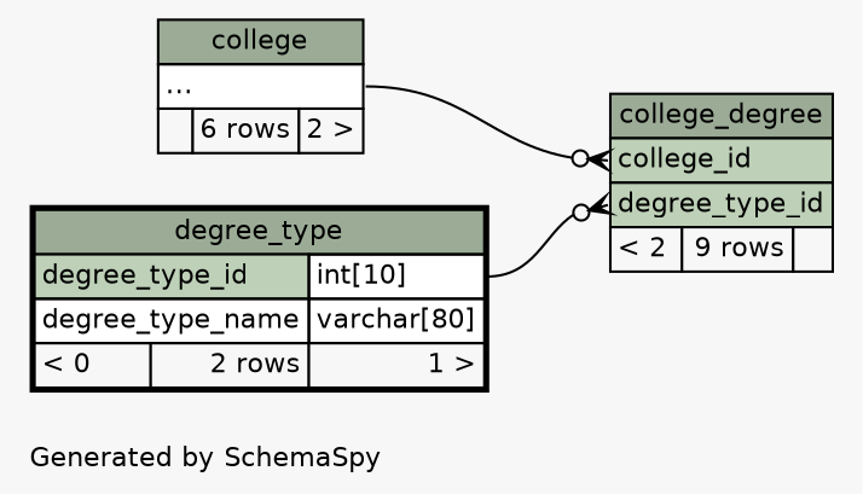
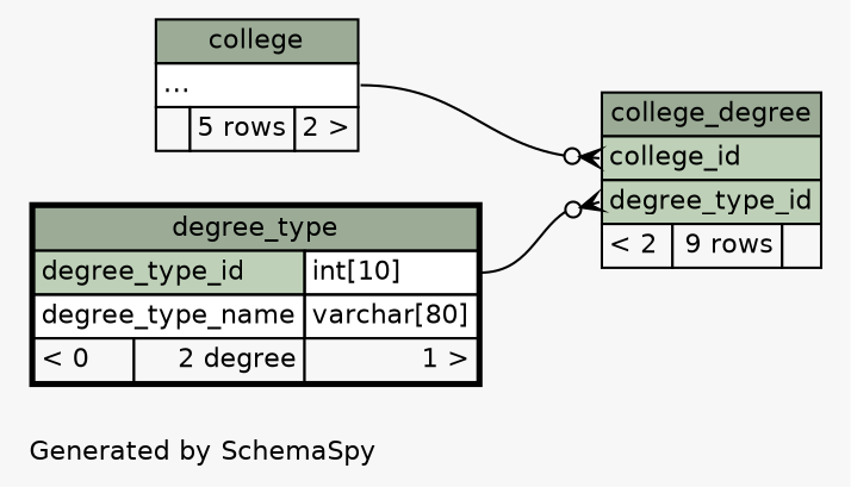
  digraph {
    bgcolor="#f7f7f7"
    fontname=Helvetica
    fontsize=11
    label="\nGenerated by SchemaSpy"
    labeljust=l
    nodesep=0.18
    rankdir=RL
    ranksep=0.46
    node [fontname=Helvetica fontsize=11 shape=plaintext]
    edge [arrowhead=none arrowsize=0.8 arrowtail=crowodot dir=back]
    n1 [label=<     <TABLE BORDER="0" CELLBORDER="1" CELLSPACING="0" BGCOLOR="#ffffff">       <TR><TD COLSPAN="3" BGCOLOR="#9bab96" ALIGN="CENTER">college_degree</TD></TR>       <TR><TD PORT="college_id" COLSPAN="3" BGCOLOR="#bed1b8" ALIGN="LEFT">college_id</TD></TR>       <TR><TD PORT="degree_type_id" COLSPAN="3" BGCOLOR="#bed1b8" ALIGN="LEFT">degree_type_id</TD></TR>       <TR><TD ALIGN="LEFT" BGCOLOR="#f7f7f7">&lt; 2</TD><TD ALIGN="RIGHT" BGCOLOR="#f7f7f7">9 rows</TD><TD ALIGN="RIGHT" BGCOLOR="#f7f7f7">  </TD></TR>     </TABLE>>]
-   n2 [label=<     <TABLE BORDER="0" CELLBORDER="1" CELLSPACING="0" BGCOLOR="#ffffff">       <TR><TD COLSPAN="3" BGCOLOR="#9bab96" ALIGN="CENTER">college</TD></TR>       <TR><TD PORT="elipses" COLSPAN="3" ALIGN="LEFT">...</TD></TR>       <TR><TD ALIGN="LEFT" BGCOLOR="#f7f7f7">  </TD><TD ALIGN="RIGHT" BGCOLOR="#f7f7f7">6 rows</TD><TD ALIGN="RIGHT" BGCOLOR="#f7f7f7">2 &gt;</TD></TR>     </TABLE>>]
-   n3 [label=<     <TABLE BORDER="2" CELLBORDER="1" CELLSPACING="0" BGCOLOR="#ffffff">       <TR><TD COLSPAN="3" BGCOLOR="#9bab96" ALIGN="CENTER">degree_type</TD></TR>       <TR><TD PORT="degree_type_id" COLSPAN="2" BGCOLOR="#bed1b8" ALIGN="LEFT">degree_type_id</TD><TD PORT="degree_type_id.type" ALIGN="LEFT">int[10]</TD></TR>       <TR><TD PORT="degree_type_name" COLSPAN="2" ALIGN="LEFT">degree_type_name</TD><TD PORT="degree_type_name.type" ALIGN="LEFT">varchar[80]</TD></TR>       <TR><TD ALIGN="LEFT" BGCOLOR="#f7f7f7">&lt; 0</TD><TD ALIGN="RIGHT" BGCOLOR="#f7f7f7">2 rows</TD><TD ALIGN="RIGHT" BGCOLOR="#f7f7f7">1 &gt;</TD></TR>     </TABLE>>]
+   n2 [label=<     <TABLE BORDER="0" CELLBORDER="1" CELLSPACING="0" BGCOLOR="#ffffff">       <TR><TD COLSPAN="3" BGCOLOR="#9bab96" ALIGN="CENTER">college</TD></TR>       <TR><TD PORT="elipses" COLSPAN="3" ALIGN="LEFT">...</TD></TR>       <TR><TD ALIGN="LEFT" BGCOLOR="#f7f7f7">  </TD><TD ALIGN="RIGHT" BGCOLOR="#f7f7f7">5 rows</TD><TD ALIGN="RIGHT" BGCOLOR="#f7f7f7">2 &gt;</TD></TR>     </TABLE>>]
+   n3 [label=<     <TABLE BORDER="2" CELLBORDER="1" CELLSPACING="0" BGCOLOR="#ffffff">       <TR><TD COLSPAN="3" BGCOLOR="#9bab96" ALIGN="CENTER">degree_type</TD></TR>       <TR><TD PORT="degree_type_id" COLSPAN="2" BGCOLOR="#bed1b8" ALIGN="LEFT">degree_type_id</TD><TD PORT="degree_type_id.type" ALIGN="LEFT">int[10]</TD></TR>       <TR><TD PORT="degree_type_name" COLSPAN="2" ALIGN="LEFT">degree_type_name</TD><TD PORT="degree_type_name.type" ALIGN="LEFT">varchar[80]</TD></TR>       <TR><TD ALIGN="LEFT" BGCOLOR="#f7f7f7">&lt; 0</TD><TD ALIGN="RIGHT" BGCOLOR="#f7f7f7">2 degree</TD><TD ALIGN="RIGHT" BGCOLOR="#f7f7f7">1 &gt;</TD></TR>     </TABLE>>]
    n1 -> n2 [headport="elipses:e" tailport="college_id:w"]
    n1 -> n3 [headport="degree_type_id.type:e" tailport="degree_type_id:w"]
  }
